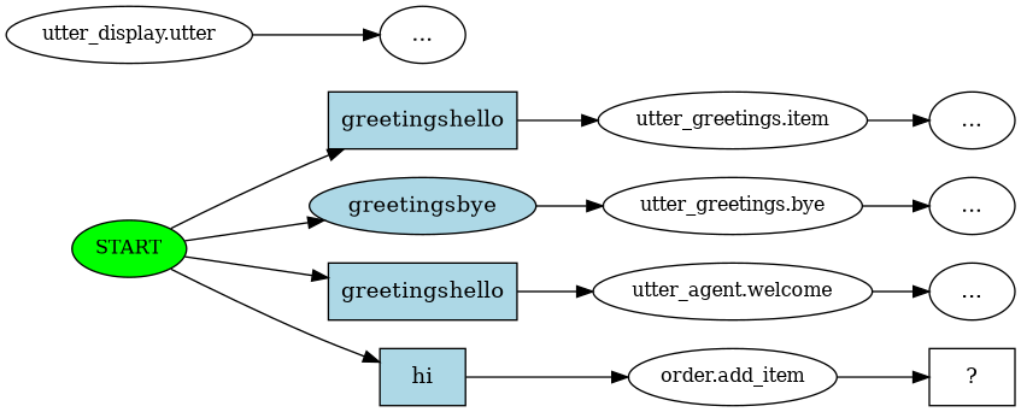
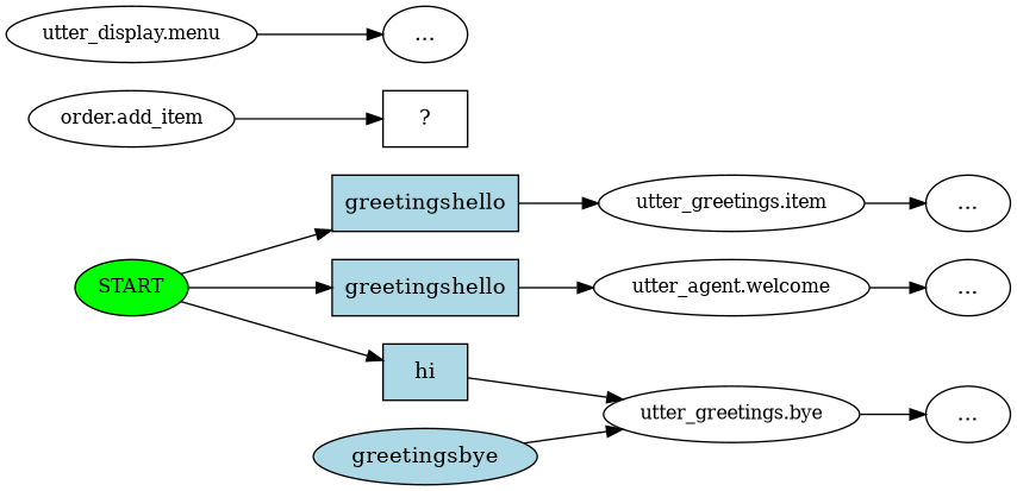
  digraph {
    rankdir=LR
    n1 [fillcolor=green fontsize=12 label=START style=filled]
    n2 [fillcolor=lightblue label=greetingshello shape=rect style=filled]
    n3 [fillcolor=lightblue label=greetingsbye shape=ellipse style=filled]
    n4 [fillcolor=lightblue label=greetingshello shape=rect style=filled]
    n5 [fillcolor=lightblue label=hi shape=rect style=filled]
    n6 [fontsize=12 label="utter_greetings.item"]
    n7 [fontsize=12 label="utter_greetings.bye"]
    n8 [fontsize=12 label="utter_agent.welcome"]
    n9 [fontsize=12 label="order.add_item"]
    n10 [label="..."]
-   n11 [fontsize=12 label="utter_display.utter"]
+   n11 [fontsize=12 label="utter_display.menu"]
    n12 [label="..."]
    n13 [label="..."]
    n14 [label="..."]
    n15 [label="  ?  " shape=rect]
    n1 -> n2
-   n1 -> n3
    n1 -> n4
    n1 -> n5
    n2 -> n6
    n3 -> n7
    n4 -> n8
-   n5 -> n9
+   n5 -> n7
    n6 -> n10
    n7 -> n13
    n8 -> n14
    n9 -> n15
    n11 -> n12
  }
